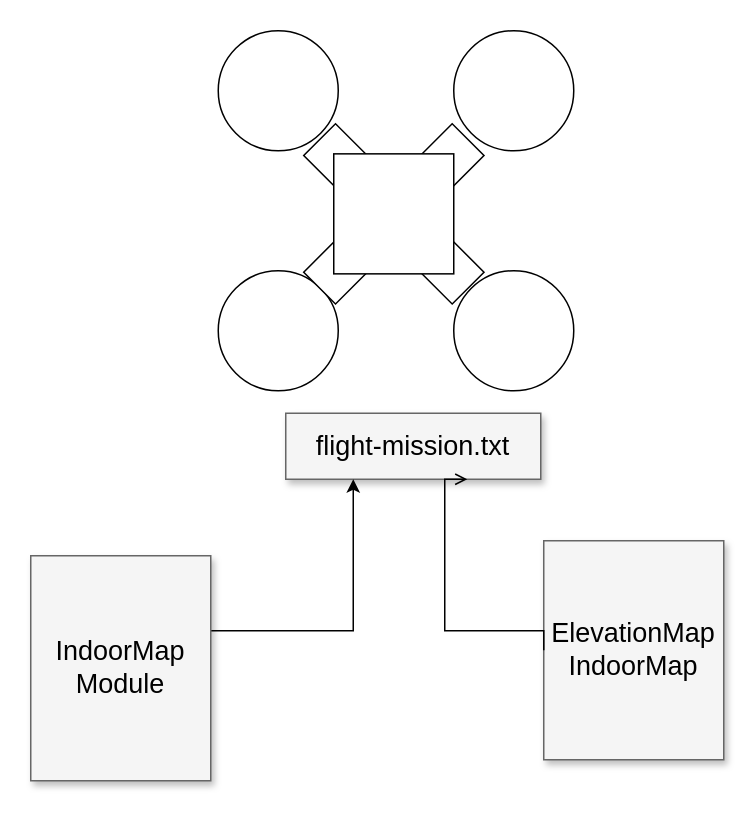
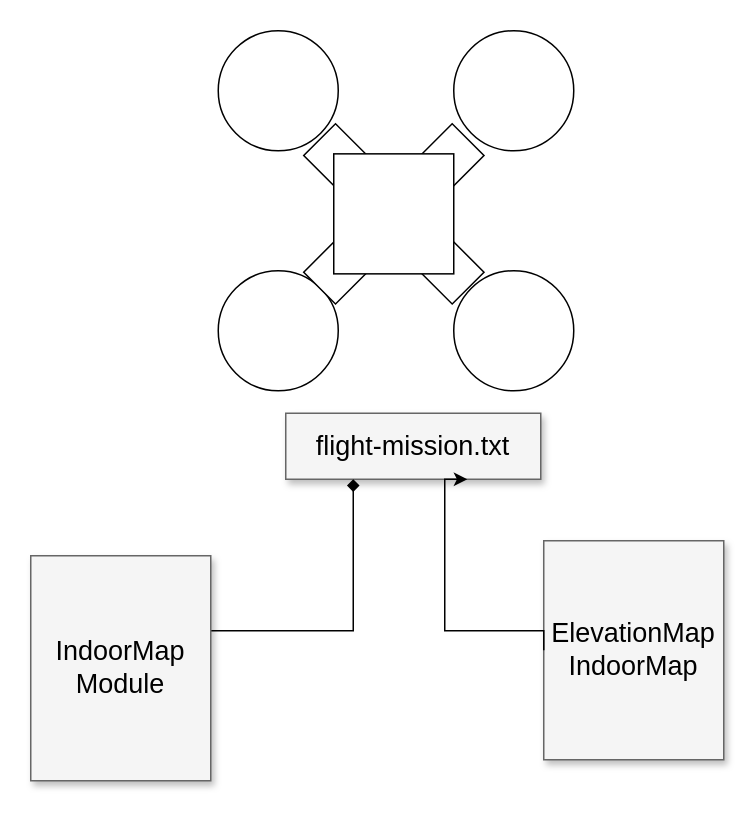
  <mxCell id="0" style=";html=1;" />
  <mxCell id="1" style=";html=1;" parent="0" />
  <mxCell id="2" value="flight-mission.txt" style="whiteSpace=wrap;html=1;shadow=1;fontSize=18;fillColor=#f5f5f5;strokeColor=#666666;" parent="1" vertex="1"><mxGeometry x="190" y="275" width="170" height="44" as="geometry" /></mxCell>
  <mxCell id="3" value="ElevationMap&lt;div&gt;IndoorMap&lt;/div&gt;" style="whiteSpace=wrap;html=1;shadow=1;fontSize=18;fillColor=#f5f5f5;strokeColor=#666666;" parent="1" vertex="1"><mxGeometry x="362" y="360" width="120" height="146" as="geometry" /></mxCell>
- <mxCell id="4" style="edgeStyle=elbowEdgeStyle;rounded=0;html=1;startArrow=none;startFill=0;jettySize=auto;orthogonalLoop=1;fontSize=18;elbow=vertical;" parent="1" source="5" target="2" edge="1"><mxGeometry relative="1" as="geometry"><Array as="points"><mxPoint x="235" y="420" /><mxPoint x="172" y="414" /></Array></mxGeometry></mxCell>
+ <mxCell id="4" style="edgeStyle=elbowEdgeStyle;rounded=0;html=1;startArrow=none;startFill=0;jettySize=auto;orthogonalLoop=1;fontSize=18;elbow=vertical;endArrow=diamond;" parent="1" source="5" target="2" edge="1"><mxGeometry relative="1" as="geometry"><Array as="points"><mxPoint x="235" y="420" /><mxPoint x="172" y="414" /></Array></mxGeometry></mxCell>
  <mxCell id="5" value="IndoorMap Module" style="whiteSpace=wrap;html=1;shadow=1;fontSize=18;fillColor=#f5f5f5;strokeColor=#666666;" parent="1" vertex="1"><mxGeometry x="20" y="370" width="120" height="150" as="geometry" /></mxCell>
  <mxCell id="6" value="" style="ellipse;whiteSpace=wrap;html=1;aspect=fixed;" vertex="1" parent="1"><mxGeometry x="145" y="20" width="80" height="80" as="geometry" /></mxCell>
  <mxCell id="7" value="" style="ellipse;whiteSpace=wrap;html=1;aspect=fixed;" vertex="1" parent="1"><mxGeometry x="302" y="20" width="80" height="80" as="geometry" /></mxCell>
  <mxCell id="8" value="" style="ellipse;whiteSpace=wrap;html=1;aspect=fixed;" vertex="1" parent="1"><mxGeometry x="302" y="180" width="80" height="80" as="geometry" /></mxCell>
  <mxCell id="9" value="" style="ellipse;whiteSpace=wrap;html=1;aspect=fixed;" vertex="1" parent="1"><mxGeometry x="145" y="180" width="80" height="80" as="geometry" /></mxCell>
  <mxCell id="10" value="" style="rounded=0;whiteSpace=wrap;html=1;rotation=45;" vertex="1" parent="1"><mxGeometry x="192.07" y="127.07" width="140" height="30" as="geometry" /></mxCell>
  <mxCell id="11" value="" style="rounded=0;whiteSpace=wrap;html=1;rotation=-225;" vertex="1" parent="1"><mxGeometry x="192.07" y="127.07" width="140" height="30" as="geometry" /></mxCell>
  <mxCell id="12" value="" style="whiteSpace=wrap;html=1;aspect=fixed;" vertex="1" parent="1"><mxGeometry x="222" y="102.07" width="80" height="80" as="geometry" /></mxCell>
- <mxCell id="13" style="edgeStyle=orthogonalEdgeStyle;rounded=0;orthogonalLoop=1;jettySize=auto;html=1;exitX=0;exitY=0.5;exitDx=0;exitDy=0;entryX=0.712;entryY=1;entryDx=0;entryDy=0;entryPerimeter=0;endArrow=open;" edge="1" parent="1" source="3" target="2"><mxGeometry relative="1" as="geometry"><Array as="points"><mxPoint x="362" y="420" /><mxPoint x="296" y="420" /></Array></mxGeometry></mxCell>
+ <mxCell id="13" style="edgeStyle=orthogonalEdgeStyle;rounded=0;orthogonalLoop=1;jettySize=auto;html=1;exitX=0;exitY=0.5;exitDx=0;exitDy=0;entryX=0.712;entryY=1;entryDx=0;entryDy=0;entryPerimeter=0;" edge="1" parent="1" source="3" target="2"><mxGeometry relative="1" as="geometry"><Array as="points"><mxPoint x="362" y="420" /><mxPoint x="296" y="420" /></Array></mxGeometry></mxCell>
